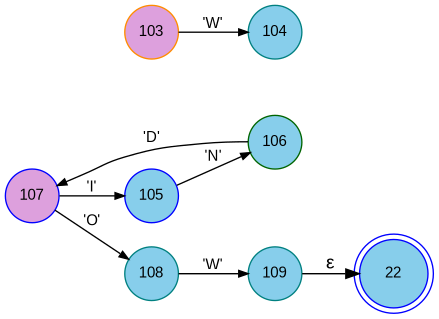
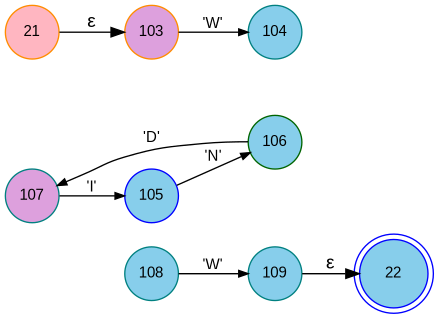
  digraph {
    fontname="Liberation Sans"
    rankdir=LR
    node [color=teal fillcolor=skyblue fixedsize=true fontname="Liberation Sans" fontsize=11 shape=circle style=filled peripheries=1]
    edge [fontname="Liberation Sans" arrowhead=normal arrowsize=.7 fontsize=11]
    n1 [color=blue label=22 shape=doublecircle width=.6 peripheries=""]
+   n2 [color=darkorange fillcolor=lightpink label=21 width=.55]
    n3 [color=darkorange fillcolor=plum label=103 width=.55]
    n4 [label=104 width=.55]
    n5 [color=blue label=105 width=.55]
    n6 [color=darkgreen label=106 width=.55]
-   n7 [color=blue fillcolor=plum label=107 width=.55]
+   n7 [fillcolor=plum label=107 width=.55]
    n8 [label=108 width=.55]
    n9 [label=109 width=.55]
+   n2 -> n3 [label="&epsilon;" arrowhead="" arrowsize="" fontsize=""]
    n3 -> n4 [label="'W'"]
    n5 -> n6 [label="'N'"]
    n6 -> n7 [label="'D'"]
    n7 -> n5 [label="'I'"]
-   n7 -> n8 [label="'O'"]
    n8 -> n9 [label="'W'"]
    n9 -> n1 [label="&epsilon;" arrowhead="" arrowsize="" fontsize=""]
  }
